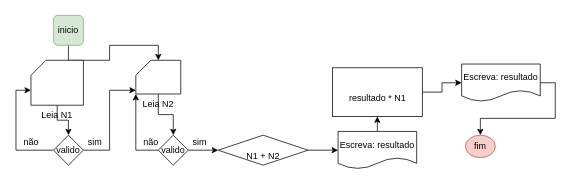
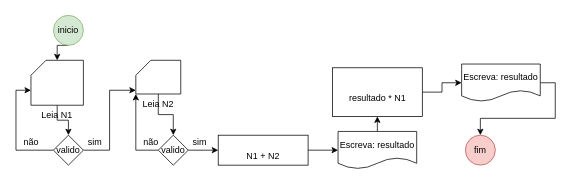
  <mxCell id="0" />
  <mxCell id="1" parent="0" />
- <mxCell id="2" style="edgeStyle=orthogonalEdgeStyle;rounded=0;orthogonalLoop=1;jettySize=auto;html=1;exitX=0.5;exitY=1;exitDx=0;exitDy=0;" edge="1" parent="1" source="3" target="18"><mxGeometry relative="1" as="geometry" /></mxCell>
- <mxCell id="3" value="inicio" style="whiteSpace=wrap;html=1;fillColor=#d5e8d4;strokeColor=#82b366;rounded=1;" parent="1" vertex="1"><mxGeometry x="70" y="20" width="40" height="40" as="geometry" /></mxCell>
- <mxCell id="4" value="fim" style="ellipse;whiteSpace=wrap;html=1;fillColor=#f8cecc;strokeColor=#b85450;" parent="1" vertex="1"><mxGeometry x="620" y="180" width="40" height="30" as="geometry" /></mxCell>
+ <mxCell id="2" style="edgeStyle=orthogonalEdgeStyle;rounded=0;orthogonalLoop=1;jettySize=auto;html=1;exitX=0.5;exitY=1;exitDx=0;exitDy=0;entryX=0.5;entryY=0;entryDx=0;entryDy=0;entryPerimeter=0;" edge="1" parent="1" source="3" target="10"><mxGeometry relative="1" as="geometry" /></mxCell>
+ <mxCell id="3" value="inicio" style="ellipse;whiteSpace=wrap;html=1;fillColor=#d5e8d4;strokeColor=#82b366;" parent="1" vertex="1"><mxGeometry x="70" y="20" width="40" height="40" as="geometry" /></mxCell>
+ <mxCell id="4" value="fim" style="ellipse;whiteSpace=wrap;html=1;fillColor=#f8cecc;strokeColor=#b85450;" parent="1" vertex="1"><mxGeometry x="620" y="180" width="40" height="40" as="geometry" /></mxCell>
  <mxCell id="5" style="edgeStyle=orthogonalEdgeStyle;rounded=0;orthogonalLoop=1;jettySize=auto;html=1;exitX=1;exitY=0.5;exitDx=0;exitDy=0;entryX=0;entryY=0.5;entryDx=0;entryDy=0;" edge="1" parent="1" source="6" target="26"><mxGeometry relative="1" as="geometry" /></mxCell>
- <mxCell id="6" value="&lt;br&gt;N1 + N2" style="rhombus;whiteSpace=wrap;html=1;" parent="1" vertex="1"><mxGeometry x="290" y="180" width="120" height="40" as="geometry" /></mxCell>
+ <mxCell id="6" value="&lt;br&gt;N1 + N2" style="rounded=0;whiteSpace=wrap;html=1;" parent="1" vertex="1"><mxGeometry x="290" y="180" width="120" height="40" as="geometry" /></mxCell>
  <mxCell id="7" style="edgeStyle=orthogonalEdgeStyle;rounded=0;orthogonalLoop=1;jettySize=auto;html=1;exitX=1;exitY=0.5;exitDx=0;exitDy=0;entryX=0;entryY=0.5;entryDx=0;entryDy=0;" edge="1" parent="1" source="8" target="12"><mxGeometry relative="1" as="geometry" /></mxCell>
  <mxCell id="8" value="&lt;br&gt;resultado * N1" style="rounded=0;whiteSpace=wrap;html=1;" parent="1" vertex="1"><mxGeometry x="442.5" y="90" width="120" height="65" as="geometry" /></mxCell>
  <mxCell id="9" style="edgeStyle=orthogonalEdgeStyle;rounded=0;orthogonalLoop=1;jettySize=auto;html=1;exitX=0.5;exitY=1;exitDx=0;exitDy=0;exitPerimeter=0;entryX=0.5;entryY=0;entryDx=0;entryDy=0;" edge="1" parent="1" source="10" target="15"><mxGeometry relative="1" as="geometry" /></mxCell>
  <mxCell id="10" value="&lt;span&gt;Leia N1&lt;/span&gt;" style="verticalLabelPosition=bottom;verticalAlign=top;html=1;shape=card;whiteSpace=wrap;size=20;arcSize=12;" vertex="1" parent="1"><mxGeometry x="40" y="80" width="70" height="60" as="geometry" /></mxCell>
  <mxCell id="11" style="edgeStyle=orthogonalEdgeStyle;rounded=0;orthogonalLoop=1;jettySize=auto;html=1;exitX=1;exitY=0.5;exitDx=0;exitDy=0;entryX=0.5;entryY=0;entryDx=0;entryDy=0;" edge="1" parent="1" source="12" target="4"><mxGeometry relative="1" as="geometry" /></mxCell>
  <mxCell id="12" value="Escreva: resultado" style="shape=document;whiteSpace=wrap;html=1;boundedLbl=1;" vertex="1" parent="1"><mxGeometry x="615" y="85" width="105" height="50" as="geometry" /></mxCell>
  <mxCell id="13" style="edgeStyle=orthogonalEdgeStyle;rounded=0;orthogonalLoop=1;jettySize=auto;html=1;exitX=0;exitY=0.5;exitDx=0;exitDy=0;entryX=0;entryY=0;entryDx=0;entryDy=40;entryPerimeter=0;" edge="1" parent="1" source="15" target="10"><mxGeometry relative="1" as="geometry" /></mxCell>
  <mxCell id="14" style="edgeStyle=orthogonalEdgeStyle;rounded=0;orthogonalLoop=1;jettySize=auto;html=1;exitX=1;exitY=0.5;exitDx=0;exitDy=0;entryX=0;entryY=0;entryDx=0;entryDy=40;entryPerimeter=0;" edge="1" parent="1" source="15" target="18"><mxGeometry relative="1" as="geometry" /></mxCell>
  <mxCell id="15" value="valido" style="rhombus;whiteSpace=wrap;html=1;" vertex="1" parent="1"><mxGeometry x="70" y="180" width="40" height="40" as="geometry" /></mxCell>
  <mxCell id="16" value="não" style="text;html=1;align=center;verticalAlign=middle;resizable=0;points=[];autosize=1;strokeColor=none;" vertex="1" parent="1"><mxGeometry x="20" y="180" width="40" height="20" as="geometry" /></mxCell>
  <mxCell id="17" style="edgeStyle=orthogonalEdgeStyle;rounded=0;orthogonalLoop=1;jettySize=auto;html=1;exitX=0.5;exitY=1;exitDx=0;exitDy=0;exitPerimeter=0;entryX=0.5;entryY=0;entryDx=0;entryDy=0;" edge="1" parent="1" source="18" target="21"><mxGeometry relative="1" as="geometry" /></mxCell>
  <mxCell id="18" value="Leia N2" style="verticalLabelPosition=bottom;verticalAlign=top;html=1;shape=card;whiteSpace=wrap;size=20;arcSize=12;" vertex="1" parent="1"><mxGeometry x="180" y="80" width="60" height="45" as="geometry" /></mxCell>
  <mxCell id="19" style="edgeStyle=orthogonalEdgeStyle;rounded=0;orthogonalLoop=1;jettySize=auto;html=1;exitX=0;exitY=0.5;exitDx=0;exitDy=0;entryX=0;entryY=1;entryDx=0;entryDy=0;entryPerimeter=0;" edge="1" parent="1" source="21" target="18"><mxGeometry relative="1" as="geometry" /></mxCell>
  <mxCell id="20" style="edgeStyle=orthogonalEdgeStyle;rounded=0;orthogonalLoop=1;jettySize=auto;html=1;exitX=1;exitY=0.5;exitDx=0;exitDy=0;entryX=0;entryY=0.5;entryDx=0;entryDy=0;" edge="1" parent="1" source="21" target="6"><mxGeometry relative="1" as="geometry" /></mxCell>
  <mxCell id="21" value="valido" style="rhombus;whiteSpace=wrap;html=1;" vertex="1" parent="1"><mxGeometry x="210" y="180" width="40" height="40" as="geometry" /></mxCell>
  <mxCell id="22" value="não" style="text;html=1;align=center;verticalAlign=middle;resizable=0;points=[];autosize=1;strokeColor=none;" vertex="1" parent="1"><mxGeometry x="180" y="180" width="40" height="20" as="geometry" /></mxCell>
  <mxCell id="23" value="sim" style="text;html=1;align=center;verticalAlign=middle;resizable=0;points=[];autosize=1;strokeColor=none;" vertex="1" parent="1"><mxGeometry x="110" y="180" width="30" height="20" as="geometry" /></mxCell>
  <mxCell id="24" value="sim" style="text;html=1;align=center;verticalAlign=middle;resizable=0;points=[];autosize=1;strokeColor=none;" vertex="1" parent="1"><mxGeometry x="250" y="180" width="30" height="20" as="geometry" /></mxCell>
  <mxCell id="25" style="edgeStyle=orthogonalEdgeStyle;rounded=0;orthogonalLoop=1;jettySize=auto;html=1;exitX=0.5;exitY=0;exitDx=0;exitDy=0;entryX=0.5;entryY=1;entryDx=0;entryDy=0;" edge="1" parent="1" source="26" target="8"><mxGeometry relative="1" as="geometry" /></mxCell>
  <mxCell id="26" value="Escreva: resultado" style="shape=document;whiteSpace=wrap;html=1;boundedLbl=1;" vertex="1" parent="1"><mxGeometry x="450" y="175" width="105" height="50" as="geometry" /></mxCell>
